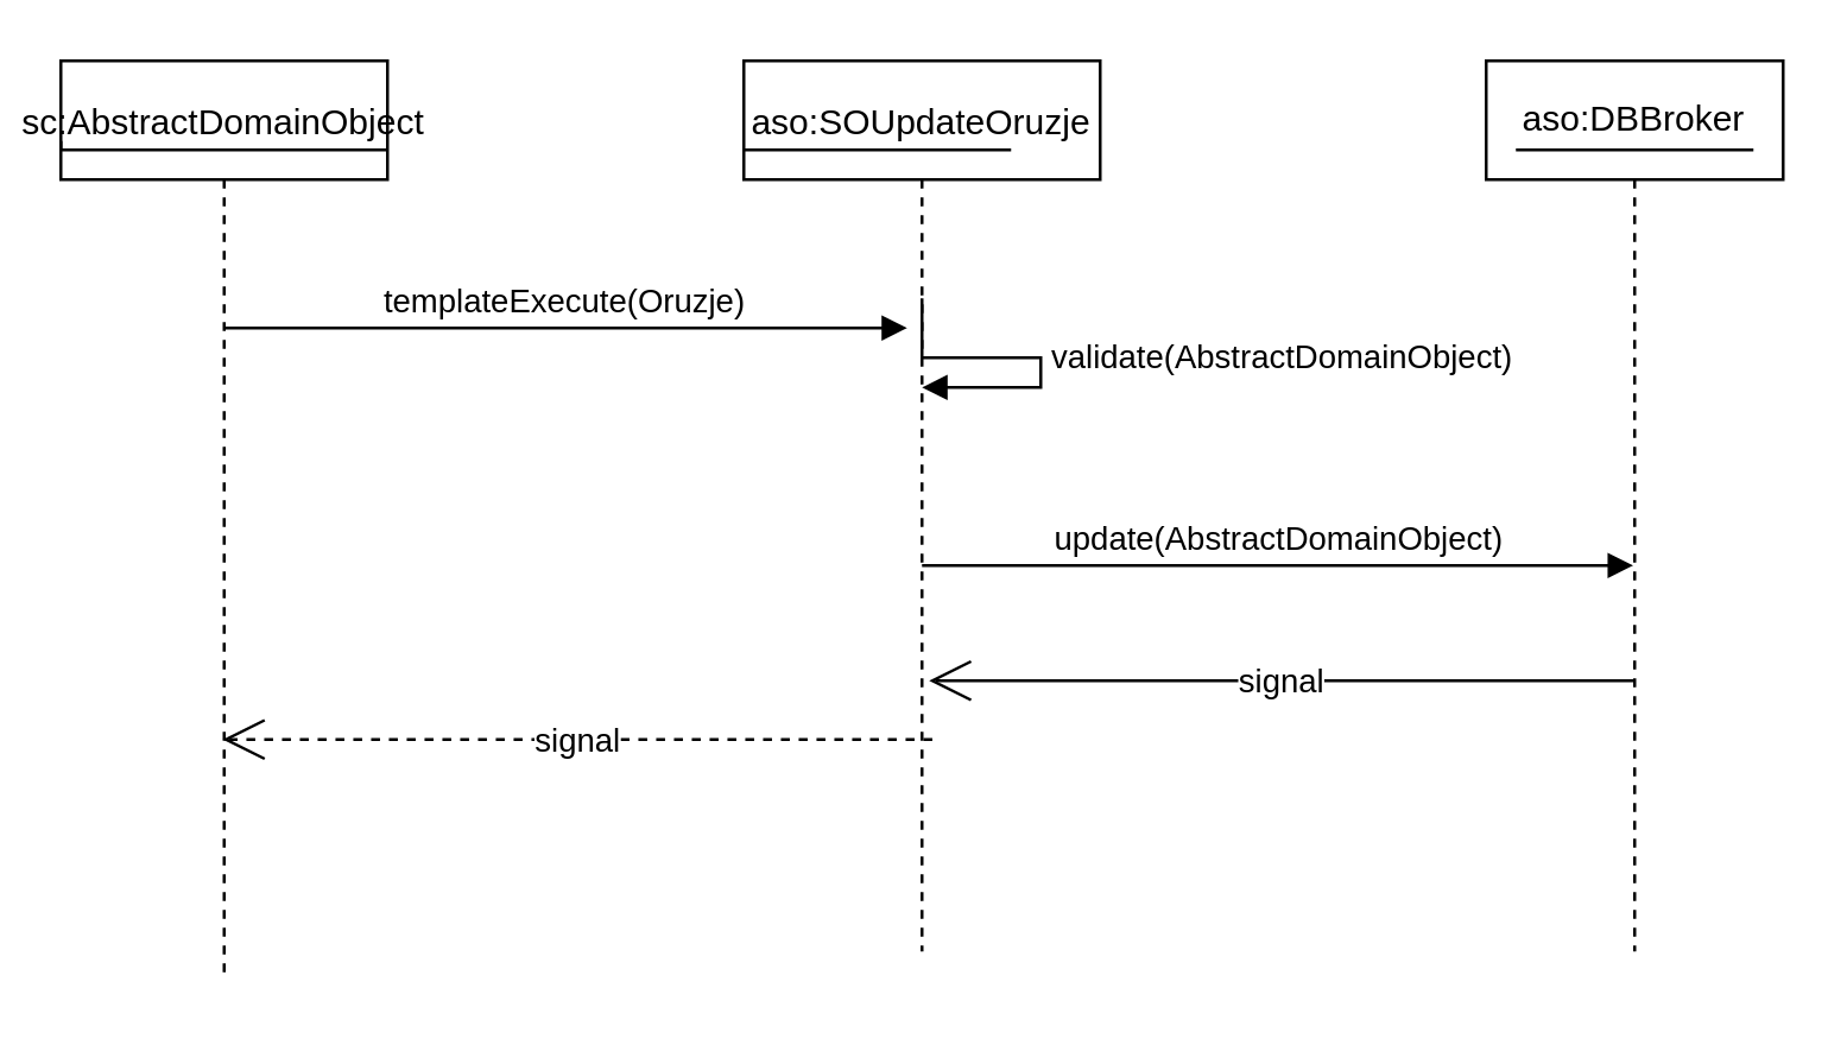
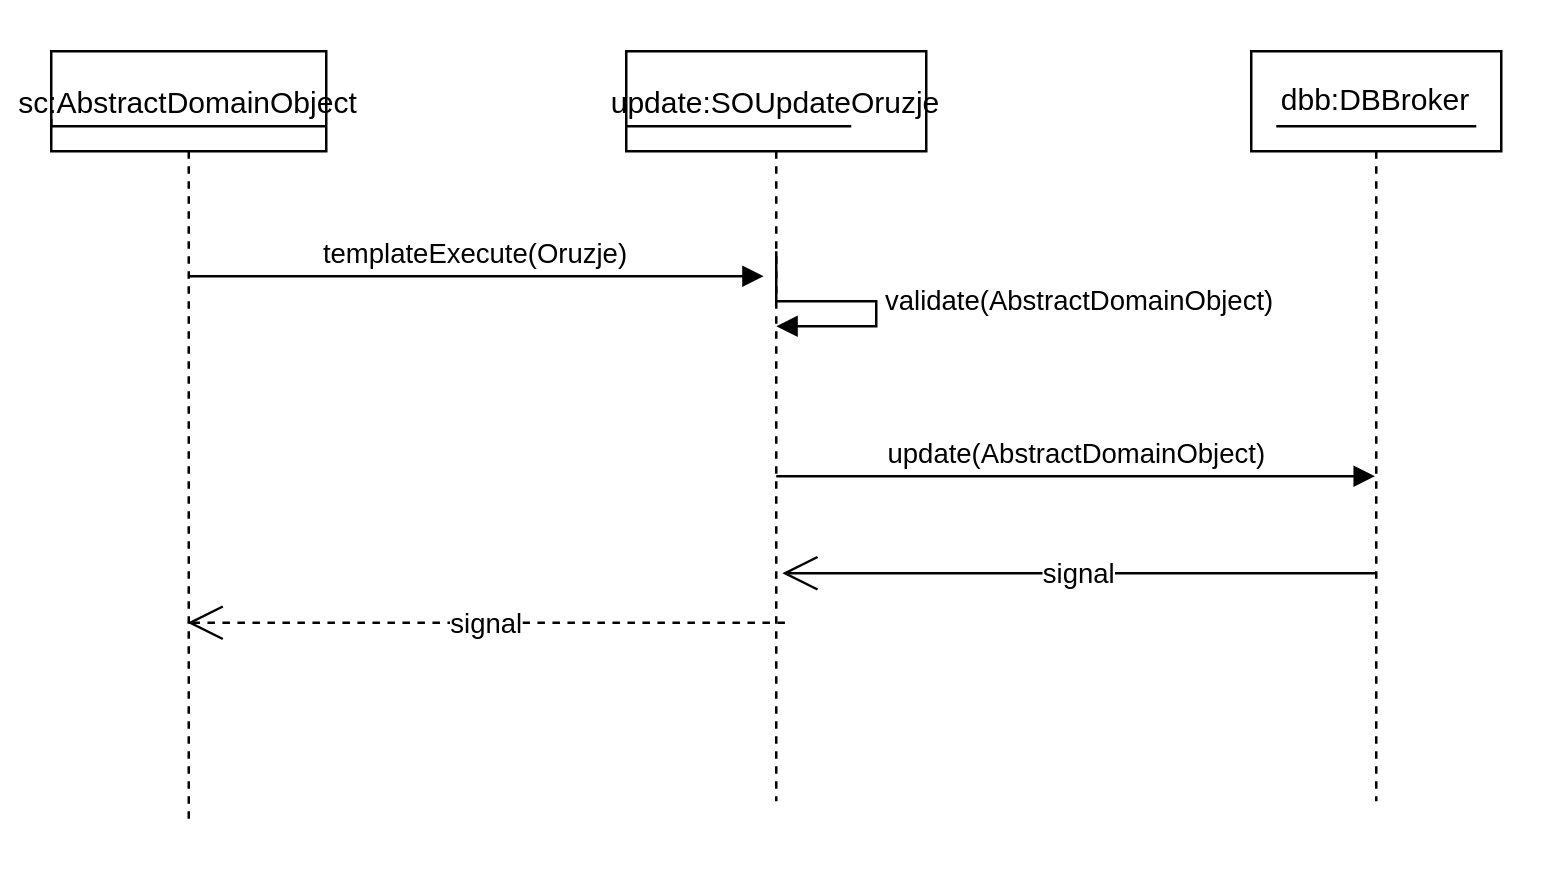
  <mxCell id="0" />
  <mxCell id="1" parent="0" />
  <mxCell id="2" value="sc:AbstractDomainObject" style="shape=umlLifeline;perimeter=lifelinePerimeter;container=1;collapsible=0;recursiveResize=0;rounded=0;shadow=0;strokeWidth=1;" parent="1" vertex="1"><mxGeometry x="20" y="20" width="110" height="310" as="geometry" /></mxCell>
- <mxCell id="3" value="aso:SOUpdateOruzje" style="shape=umlLifeline;perimeter=lifelinePerimeter;container=1;collapsible=0;recursiveResize=0;rounded=0;shadow=0;strokeWidth=1;" parent="1" vertex="1"><mxGeometry x="250" y="20" width="120" height="300" as="geometry" /></mxCell>
+ <mxCell id="3" value="update:SOUpdateOruzje" style="shape=umlLifeline;perimeter=lifelinePerimeter;container=1;collapsible=0;recursiveResize=0;rounded=0;shadow=0;strokeWidth=1;" parent="1" vertex="1"><mxGeometry x="250" y="20" width="120" height="300" as="geometry" /></mxCell>
  <mxCell id="4" value="validate(AbstractDomainObject)" style="edgeStyle=orthogonalEdgeStyle;html=1;align=left;spacingLeft=2;endArrow=block;rounded=0;" parent="3" edge="1"><mxGeometry x="0.091" relative="1" as="geometry"><mxPoint x="60" y="80" as="sourcePoint" /><Array as="points"><mxPoint x="60" y="100" /><mxPoint x="100" y="100" /><mxPoint x="100" y="110" /></Array><mxPoint x="60" y="110" as="targetPoint" /><mxPoint as="offset" /></mxGeometry></mxCell>
  <mxCell id="5" value="" style="endArrow=none;html=1;rounded=0;exitX=0;exitY=0.1;exitDx=0;exitDy=0;exitPerimeter=0;" parent="3" source="3" edge="1"><mxGeometry width="50" height="50" relative="1" as="geometry"><mxPoint x="20" y="30" as="sourcePoint" /><mxPoint x="90" y="30" as="targetPoint" /></mxGeometry></mxCell>
  <mxCell id="6" value="templateExecute(Oruzje)" style="verticalAlign=bottom;endArrow=block;entryX=0;entryY=0;shadow=0;strokeWidth=1;" parent="1" edge="1"><mxGeometry relative="1" as="geometry"><mxPoint x="75" y="110" as="sourcePoint" /><mxPoint x="305" y="110" as="targetPoint" /></mxGeometry></mxCell>
- <mxCell id="7" value="aso:DBBroker" style="shape=umlLifeline;perimeter=lifelinePerimeter;whiteSpace=wrap;html=1;container=1;collapsible=0;recursiveResize=0;outlineConnect=0;" parent="1" vertex="1"><mxGeometry x="500" y="20" width="100" height="300" as="geometry" /></mxCell>
+ <mxCell id="7" value="dbb:DBBroker" style="shape=umlLifeline;perimeter=lifelinePerimeter;whiteSpace=wrap;html=1;container=1;collapsible=0;recursiveResize=0;outlineConnect=0;" parent="1" vertex="1"><mxGeometry x="500" y="20" width="100" height="300" as="geometry" /></mxCell>
  <mxCell id="8" value="" style="endArrow=none;html=1;rounded=0;" parent="1" edge="1"><mxGeometry width="50" height="50" relative="1" as="geometry"><mxPoint x="20" y="47" as="sourcePoint" /><mxPoint x="130" y="50" as="targetPoint" /><Array as="points"><mxPoint x="20" y="50" /><mxPoint x="30" y="50" /></Array></mxGeometry></mxCell>
  <mxCell id="9" value="" style="endArrow=none;html=1;rounded=0;" parent="1" edge="1"><mxGeometry width="50" height="50" relative="1" as="geometry"><mxPoint x="550" y="50" as="sourcePoint" /><mxPoint x="550" y="50" as="targetPoint" /><Array as="points"><mxPoint x="510" y="50" /><mxPoint x="590" y="50" /></Array></mxGeometry></mxCell>
  <mxCell id="10" value="signal" style="endArrow=open;endSize=12;dashed=1;html=1;rounded=0;exitX=0.529;exitY=0.762;exitDx=0;exitDy=0;exitPerimeter=0;" parent="1" source="3" target="2" edge="1"><mxGeometry width="160" relative="1" as="geometry"><mxPoint x="220" y="250" as="sourcePoint" /><mxPoint x="380" y="250" as="targetPoint" /></mxGeometry></mxCell>
  <mxCell id="11" value="signal" style="endArrow=open;endSize=12;dashed=0;html=1;rounded=0;entryX=0.52;entryY=0.696;entryDx=0;entryDy=0;entryPerimeter=0;" parent="1" source="7" target="3" edge="1"><mxGeometry width="160" relative="1" as="geometry"><mxPoint x="220" y="250" as="sourcePoint" /><mxPoint x="380" y="250" as="targetPoint" /></mxGeometry></mxCell>
  <mxCell id="12" value="update(AbstractDomainObject)" style="html=1;verticalAlign=bottom;endArrow=block;rounded=0;" parent="1" target="7" edge="1"><mxGeometry x="0.002" width="80" relative="1" as="geometry"><mxPoint x="310" y="190" as="sourcePoint" /><mxPoint x="340" y="250" as="targetPoint" /><Array as="points"><mxPoint x="430" y="190" /></Array><mxPoint as="offset" /></mxGeometry></mxCell>
